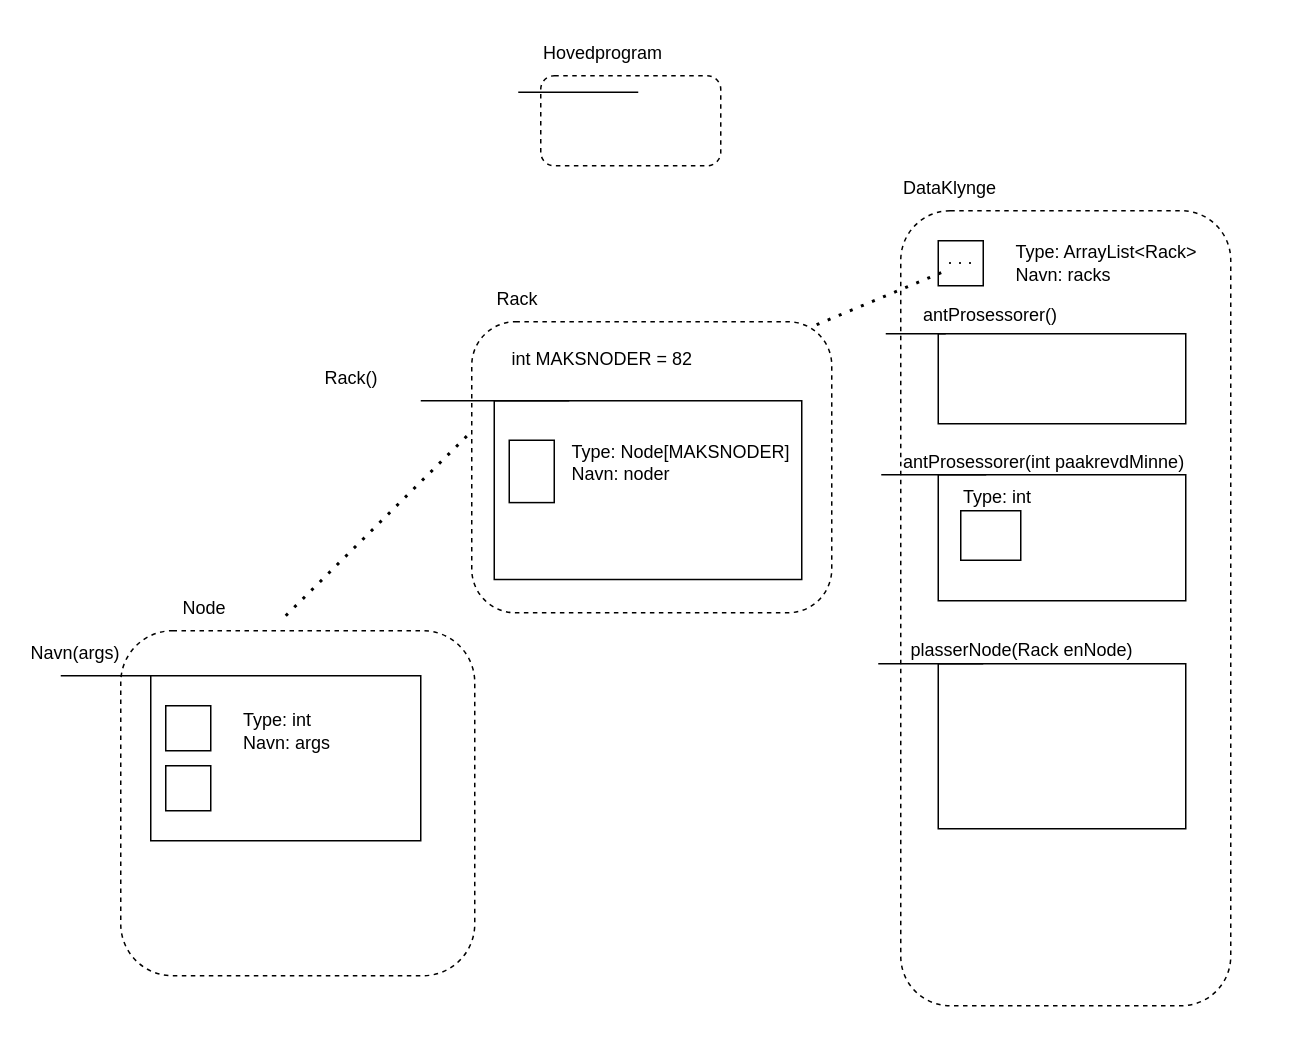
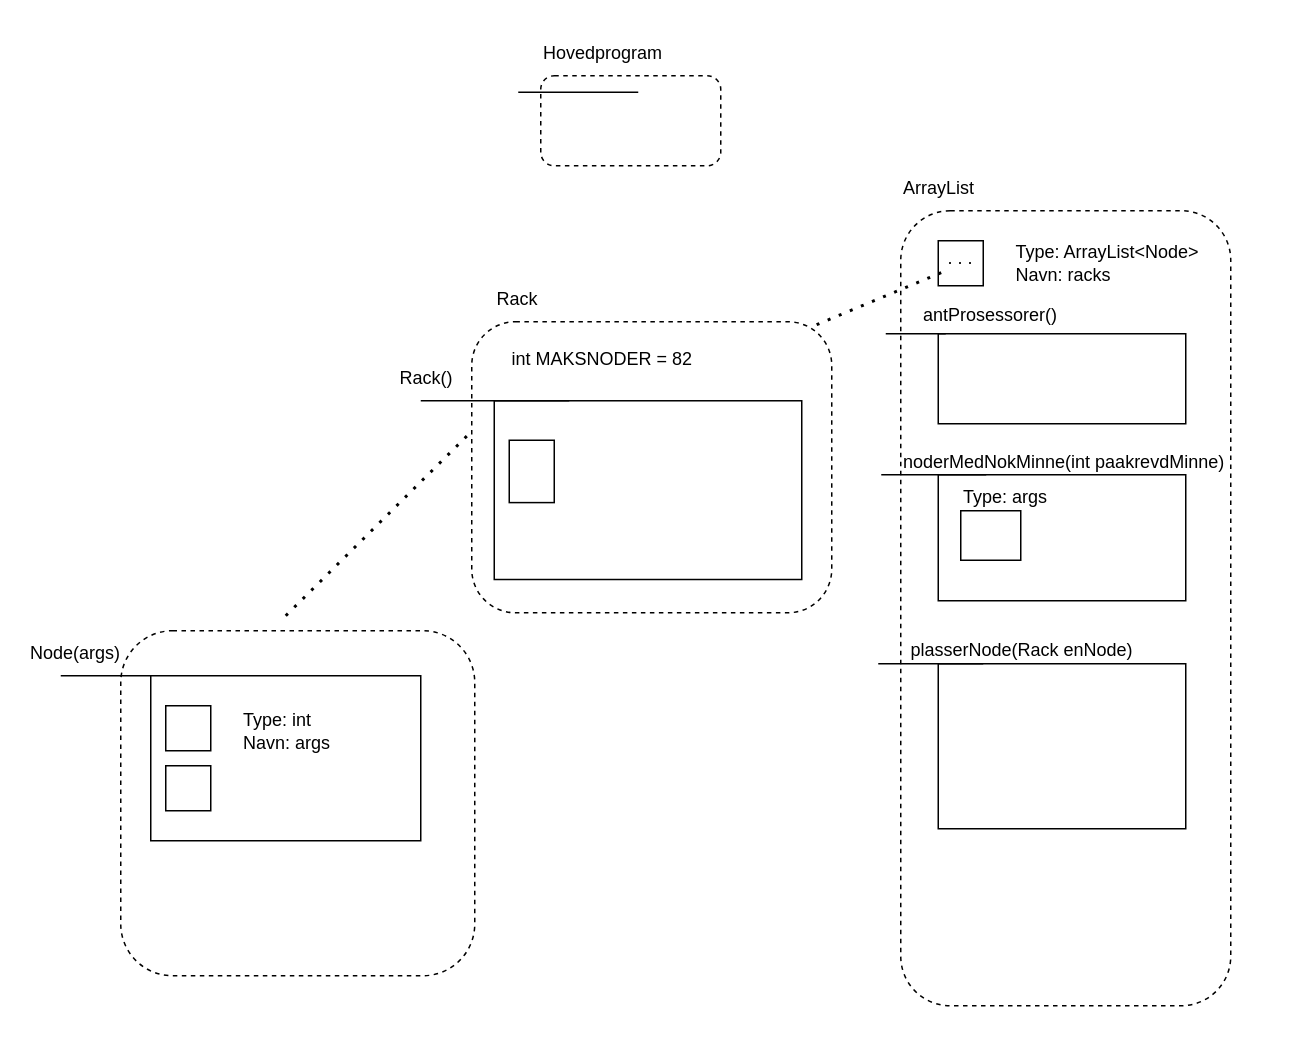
  <mxCell id="0" />
  <mxCell id="1" parent="0" />
  <mxCell id="2" value="" style="rounded=1;whiteSpace=wrap;html=1;dashed=1;fillColor=none;" parent="1" vertex="1"><mxGeometry x="360" y="50" width="120" height="60" as="geometry" /></mxCell>
  <mxCell id="3" value="Hovedprogram" style="text;html=1;strokeColor=none;fillColor=none;align=left;verticalAlign=middle;whiteSpace=wrap;rounded=0;dashed=1;" parent="1" vertex="1"><mxGeometry x="360" width="190" height="30" as="geometry" y="20" /></mxCell>
  <mxCell id="4" value="" style="endArrow=none;html=1;rounded=0;" parent="1" edge="1"><mxGeometry width="50" height="50" relative="1" as="geometry"><mxPoint x="345" y="61" as="sourcePoint" /><mxPoint x="425" y="61" as="targetPoint" /></mxGeometry></mxCell>
  <mxCell id="5" value="" style="rounded=1;whiteSpace=wrap;html=1;dashed=1;fillColor=none;" parent="1" vertex="1"><mxGeometry x="80" y="420" width="236" height="230" as="geometry" /></mxCell>
  <mxCell id="6" value="" style="group" parent="1" vertex="1" connectable="0"><mxGeometry x="314" y="178" width="240" height="230" as="geometry" /></mxCell>
  <mxCell id="7" value="" style="rounded=1;whiteSpace=wrap;html=1;dashed=1;fillColor=none;" parent="6" vertex="1"><mxGeometry y="36.024" width="240" height="193.976" as="geometry" /></mxCell>
  <mxCell id="8" value="Rack" style="text;html=1;strokeColor=none;fillColor=none;align=left;verticalAlign=middle;whiteSpace=wrap;rounded=0;dashed=1;" parent="6" vertex="1"><mxGeometry x="15" width="190" height="41.566" as="geometry" /></mxCell>
  <mxCell id="9" value="" style="rounded=0;whiteSpace=wrap;html=1;fillColor=none;" parent="6" vertex="1"><mxGeometry x="25" y="115.0" width="30" height="41.566" as="geometry" /></mxCell>
- <mxCell id="10" value="&lt;div align=&quot;left&quot;&gt;Type: Node[MAKSNODER]&lt;br&gt;&lt;/div&gt;&lt;div align=&quot;left&quot;&gt;Navn: noder&lt;br&gt;&lt;/div&gt;" style="text;html=1;strokeColor=none;fillColor=none;align=left;verticalAlign=middle;whiteSpace=wrap;rounded=0;" parent="6" vertex="1"><mxGeometry x="65" y="109.458" width="155" height="41.566" as="geometry" /></mxCell>
  <mxCell id="11" value="int MAKSNODER = 82" style="text;html=1;strokeColor=none;fillColor=none;align=left;verticalAlign=middle;whiteSpace=wrap;rounded=0;dashed=1;" parent="6" vertex="1"><mxGeometry x="25" y="40.181" width="145" height="41.566" as="geometry" /></mxCell>
  <mxCell id="12" value="" style="rounded=0;whiteSpace=wrap;html=1;fillColor=none;" vertex="1" parent="6"><mxGeometry x="15" y="88.675" width="205" height="119.157" as="geometry" /></mxCell>
  <mxCell id="13" value="" style="endArrow=none;html=1;rounded=0;" edge="1" parent="6"><mxGeometry width="50" height="50" relative="1" as="geometry"><mxPoint x="-34" y="88.675" as="sourcePoint" /><mxPoint x="65" y="88.675" as="targetPoint" /></mxGeometry></mxCell>
  <mxCell id="14" value="" style="group" parent="1" vertex="1" connectable="0"><mxGeometry x="600" y="110" width="240" height="560" as="geometry" /></mxCell>
  <mxCell id="15" value="" style="rounded=1;whiteSpace=wrap;html=1;dashed=1;fillColor=none;" parent="14" vertex="1"><mxGeometry y="30" width="220" height="530" as="geometry" /></mxCell>
- <mxCell id="16" value="DataKlynge" style="text;html=1;strokeColor=none;fillColor=none;align=left;verticalAlign=middle;whiteSpace=wrap;rounded=0;dashed=1;" parent="14" vertex="1"><mxGeometry width="190" height="30" as="geometry" /></mxCell>
- <mxCell id="17" value="&lt;div align=&quot;left&quot;&gt;Type: ArrayList&amp;lt;Rack&amp;gt;&lt;br&gt;&lt;/div&gt;&lt;div align=&quot;left&quot;&gt;Navn: racks&lt;br&gt;&lt;/div&gt;" style="text;html=1;strokeColor=none;fillColor=none;align=left;verticalAlign=middle;whiteSpace=wrap;rounded=0;" parent="14" vertex="1"><mxGeometry x="75" y="50" width="130" height="30" as="geometry" /></mxCell>
+ <mxCell id="16" value="ArrayList" style="text;html=1;strokeColor=none;fillColor=none;align=left;verticalAlign=middle;whiteSpace=wrap;rounded=0;dashed=1;" parent="14" vertex="1"><mxGeometry width="190" height="30" as="geometry" /></mxCell>
+ <mxCell id="17" value="&lt;div align=&quot;left&quot;&gt;Type: ArrayList&amp;lt;Node&amp;gt;&lt;br&gt;&lt;/div&gt;&lt;div align=&quot;left&quot;&gt;Navn: racks&lt;br&gt;&lt;/div&gt;" style="text;html=1;strokeColor=none;fillColor=none;align=left;verticalAlign=middle;whiteSpace=wrap;rounded=0;" parent="14" vertex="1"><mxGeometry x="75" y="50" width="130" height="30" as="geometry" /></mxCell>
  <mxCell id="18" value=". . ." style="text;html=1;strokeColor=none;fillColor=none;align=center;verticalAlign=middle;whiteSpace=wrap;rounded=0;dashed=1;" parent="14" vertex="1"><mxGeometry x="10" y="47" width="60" height="30" as="geometry" /></mxCell>
  <mxCell id="19" value="" style="rounded=0;whiteSpace=wrap;html=1;fillColor=none;" parent="14" vertex="1"><mxGeometry x="25" y="50" width="30" height="30" as="geometry" /></mxCell>
  <mxCell id="20" value="" style="rounded=0;whiteSpace=wrap;html=1;fillColor=none;" vertex="1" parent="14"><mxGeometry x="25" y="112" width="165" height="60" as="geometry" /></mxCell>
  <mxCell id="21" value="" style="rounded=0;whiteSpace=wrap;html=1;fillColor=none;" vertex="1" parent="14"><mxGeometry x="25" y="206" width="165" height="84" as="geometry" /></mxCell>
- <mxCell id="22" value="antProsessorer(int paakrevdMinne)" style="text;html=1;strokeColor=none;fillColor=none;align=left;verticalAlign=middle;whiteSpace=wrap;rounded=0;" vertex="1" parent="14"><mxGeometry y="183" width="220" height="30" as="geometry" /></mxCell>
+ <mxCell id="22" value="noderMedNokMinne(int paakrevdMinne)" style="text;html=1;strokeColor=none;fillColor=none;align=left;verticalAlign=middle;whiteSpace=wrap;rounded=0;" vertex="1" parent="14"><mxGeometry y="183" width="220" height="30" as="geometry" /></mxCell>
  <mxCell id="23" value="" style="rounded=0;whiteSpace=wrap;html=1;fillColor=none;" vertex="1" parent="14"><mxGeometry x="40" y="230.0" width="40" height="33" as="geometry" /></mxCell>
- <mxCell id="24" value="&lt;div align=&quot;left&quot;&gt;Type: int&lt;/div&gt;" style="text;html=1;strokeColor=none;fillColor=none;align=left;verticalAlign=middle;whiteSpace=wrap;rounded=0;" vertex="1" parent="14"><mxGeometry x="40" y="199.998" width="155" height="41.566" as="geometry" /></mxCell>
+ <mxCell id="24" value="&lt;div align=&quot;left&quot;&gt;Type: args&lt;/div&gt;" style="text;html=1;strokeColor=none;fillColor=none;align=left;verticalAlign=middle;whiteSpace=wrap;rounded=0;" vertex="1" parent="14"><mxGeometry x="40" y="199.998" width="155" height="41.566" as="geometry" /></mxCell>
  <mxCell id="25" value="" style="rounded=0;whiteSpace=wrap;html=1;fillColor=none;" vertex="1" parent="14"><mxGeometry x="25" y="332" width="165" height="110" as="geometry" /></mxCell>
  <mxCell id="26" value="" style="endArrow=none;html=1;rounded=0;" edge="1" parent="14"><mxGeometry width="50" height="50" relative="1" as="geometry"><mxPoint x="-15" y="332" as="sourcePoint" /><mxPoint x="55" y="332" as="targetPoint" /></mxGeometry></mxCell>
  <mxCell id="27" value="plasserNode(Rack enNode)" style="text;html=1;strokeColor=none;fillColor=none;align=left;verticalAlign=middle;whiteSpace=wrap;rounded=0;" vertex="1" parent="14"><mxGeometry x="5" y="308" width="165" height="30" as="geometry" /></mxCell>
  <mxCell id="28" value="" style="group" parent="1" vertex="1" connectable="0"><mxGeometry x="110" y="470" width="170" height="90" as="geometry" /></mxCell>
  <mxCell id="29" value="" style="rounded=0;whiteSpace=wrap;html=1;" parent="28" vertex="1"><mxGeometry width="30" height="30" as="geometry" /></mxCell>
  <mxCell id="30" value="&lt;div align=&quot;left&quot;&gt;Type: int&lt;/div&gt;&lt;div align=&quot;left&quot;&gt;Navn: args&lt;br&gt;&lt;/div&gt;" style="text;html=1;strokeColor=none;fillColor=none;align=left;verticalAlign=middle;whiteSpace=wrap;rounded=0;" parent="28" vertex="1"><mxGeometry x="50" y="4" width="90" height="26" as="geometry" /></mxCell>
  <mxCell id="31" value="" style="rounded=0;whiteSpace=wrap;html=1;" parent="28" vertex="1"><mxGeometry y="40" width="30" height="30" as="geometry" /></mxCell>
  <mxCell id="32" value="" style="rounded=0;whiteSpace=wrap;html=1;fillColor=none;" vertex="1" parent="28"><mxGeometry x="-10" y="-20" width="180" height="110" as="geometry" /></mxCell>
  <mxCell id="33" value="" style="endArrow=none;dashed=1;html=1;dashPattern=1 3;strokeWidth=2;rounded=0;exitX=0.958;exitY=0.01;exitDx=0;exitDy=0;exitPerimeter=0;" parent="1" source="7" edge="1"><mxGeometry width="50" height="50" relative="1" as="geometry"><mxPoint x="500" y="230" as="sourcePoint" /><mxPoint x="630" y="180" as="targetPoint" /></mxGeometry></mxCell>
  <mxCell id="34" value="" style="endArrow=none;dashed=1;html=1;dashPattern=1 3;strokeWidth=2;rounded=0;entryX=-0.008;entryY=0.386;entryDx=0;entryDy=0;entryPerimeter=0;" parent="1" edge="1" target="7"><mxGeometry width="50" height="50" relative="1" as="geometry"><mxPoint x="190" y="410" as="sourcePoint" /><mxPoint x="360" y="290.01" as="targetPoint" /></mxGeometry></mxCell>
  <mxCell id="35" value="" style="endArrow=none;html=1;rounded=0;entryX=0;entryY=0;entryDx=0;entryDy=0;" edge="1" parent="1" target="32"><mxGeometry width="50" height="50" relative="1" as="geometry"><mxPoint x="40" y="450" as="sourcePoint" /><mxPoint x="70" y="450" as="targetPoint" /></mxGeometry></mxCell>
- <mxCell id="36" value="Navn(args)" style="text;html=1;strokeColor=none;fillColor=none;align=center;verticalAlign=middle;whiteSpace=wrap;rounded=0;" vertex="1" parent="1"><mxGeometry y="420" width="60" height="30" as="geometry" x="20" /></mxCell>
- <mxCell id="37" value="Rack()" style="text;html=1;strokeColor=none;fillColor=none;align=center;verticalAlign=middle;whiteSpace=wrap;rounded=0;" vertex="1" parent="1"><mxGeometry x="204" y="236.67" width="60" height="30" as="geometry" /></mxCell>
- <mxCell id="38" value="Node" style="text;html=1;strokeColor=none;fillColor=none;align=center;verticalAlign=middle;whiteSpace=wrap;rounded=0;" vertex="1" parent="1"><mxGeometry x="106" y="390" width="60" height="30" as="geometry" /></mxCell>
+ <mxCell id="36" value="Node(args)" style="text;html=1;strokeColor=none;fillColor=none;align=center;verticalAlign=middle;whiteSpace=wrap;rounded=0;" vertex="1" parent="1"><mxGeometry y="420" width="60" height="30" as="geometry" x="20" /></mxCell>
+ <mxCell id="37" value="Rack()" style="text;html=1;strokeColor=none;fillColor=none;align=center;verticalAlign=middle;whiteSpace=wrap;rounded=0;" vertex="1" parent="1"><mxGeometry x="254" y="236.67" width="60" height="30" as="geometry" /></mxCell>
  <mxCell id="39" value="" style="endArrow=none;html=1;rounded=0;" edge="1" parent="1"><mxGeometry width="50" height="50" relative="1" as="geometry"><mxPoint x="590" y="222" as="sourcePoint" /><mxPoint x="630" y="222" as="targetPoint" /></mxGeometry></mxCell>
  <mxCell id="40" value="antProsessorer()" style="text;html=1;strokeColor=none;fillColor=none;align=center;verticalAlign=middle;whiteSpace=wrap;rounded=0;" vertex="1" parent="1"><mxGeometry x="630" y="195" width="60" height="30" as="geometry" /></mxCell>
  <mxCell id="41" value="" style="endArrow=none;html=1;rounded=0;" edge="1" parent="1"><mxGeometry width="50" height="50" relative="1" as="geometry"><mxPoint x="587" y="316" as="sourcePoint" /><mxPoint x="657" y="316" as="targetPoint" /></mxGeometry></mxCell>
